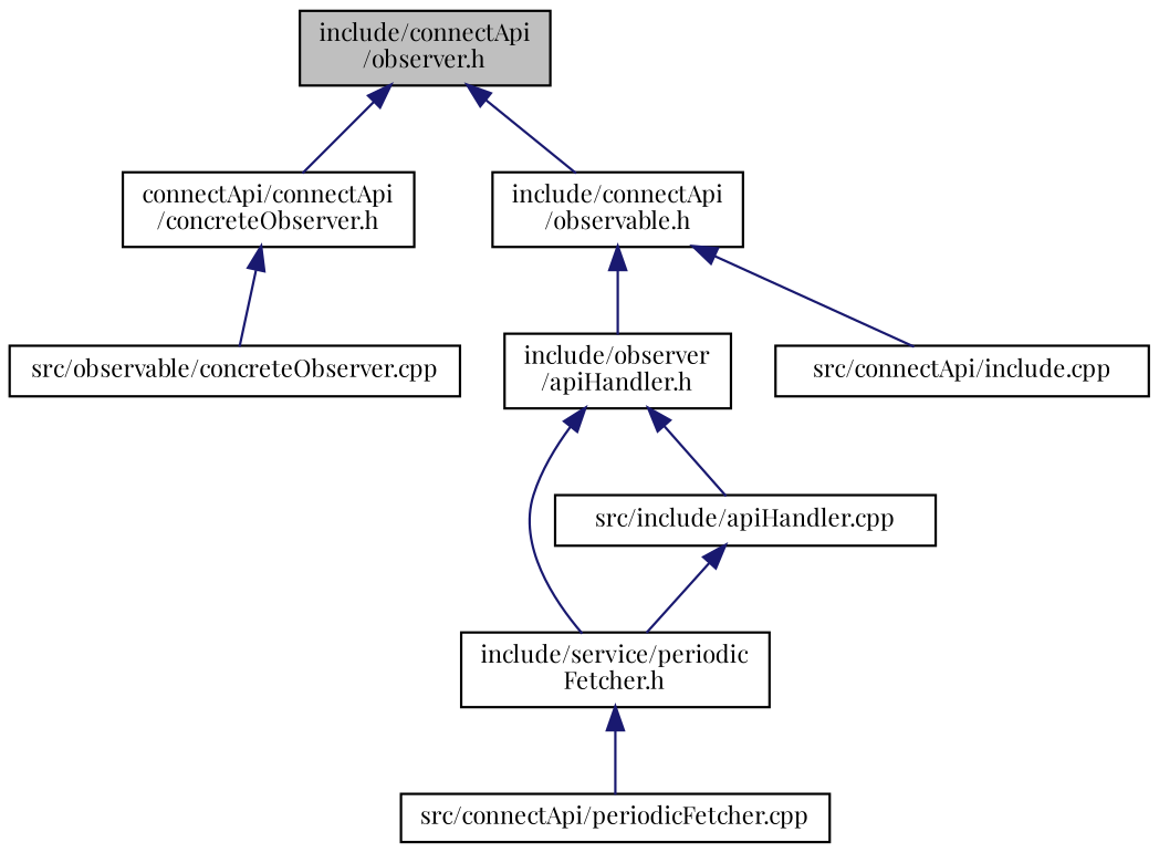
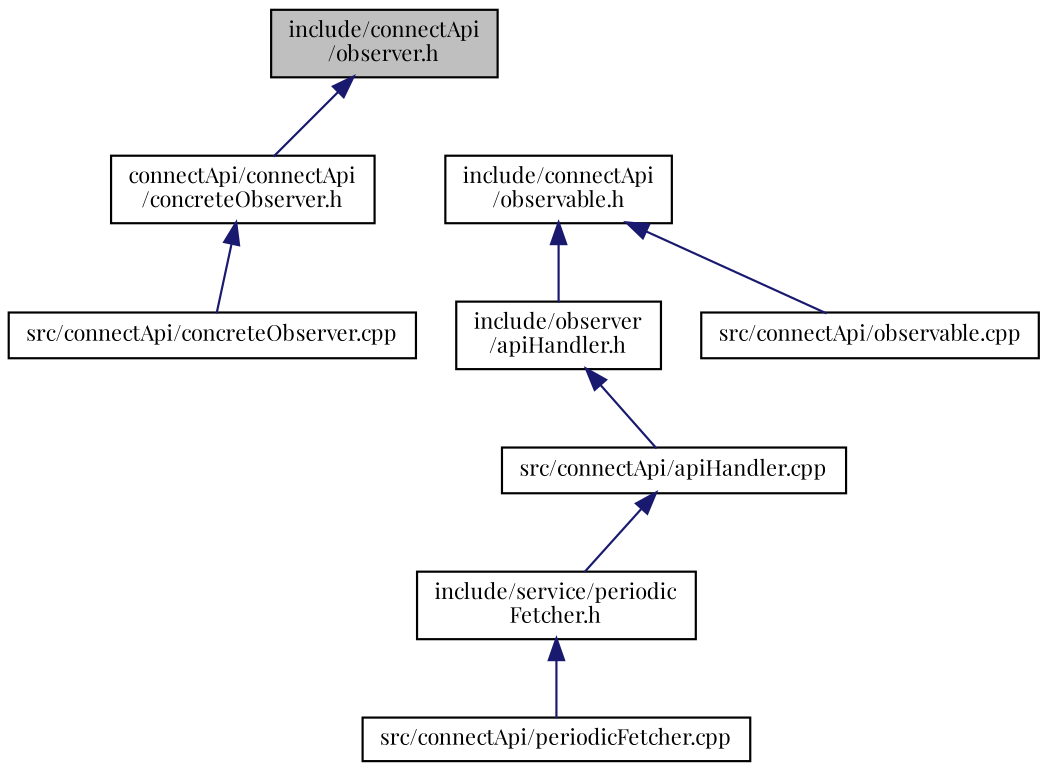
  digraph {
    fontname="Playfair Display"
    node [color=black fillcolor=white fontname="Playfair Display" fontsize=10 shape=record style=filled]
    edge [color=midnightblue dir=back fontname="Playfair Display" fontsize=10 labelfontname=Helvetica labelfontsize=10 style=solid]
    n1 [fillcolor=grey75 fontcolor=black height=0.2 label="include/connectApi\l/observer.h" width=0.4]
    n2 [height=0.2 label="connectApi/connectApi\l/concreteObserver.h" width=0.4]
    n3 [height=0.2 label="include/connectApi\l/observable.h" width=0.4]
-   n4 [height=0.2 label="src/observable/concreteObserver.cpp" width=0.4]
+   n4 [height=0.2 label="src/connectApi/concreteObserver.cpp" width=0.4]
    n5 [height=0.2 label="include/observer\l/apiHandler.h" width=0.4]
-   n6 [height=0.2 label="src/connectApi/include.cpp" width=0.4]
+   n6 [height=0.2 label="src/connectApi/observable.cpp" width=0.4]
    n7 [height=0.2 label="include/service/periodic\lFetcher.h" width=0.4]
-   n8 [height=0.2 label="src/include/apiHandler.cpp" width=0.4]
+   n8 [height=0.2 label="src/connectApi/apiHandler.cpp" width=0.4]
    n9 [height=0.2 label="src/connectApi/periodicFetcher.cpp" width=0.4]
    n1 -> n2
-   n1 -> n3
    n2 -> n4
    n3 -> n5
    n3 -> n6
-   n5 -> n7
    n5 -> n8
    n7 -> n9
    n8 -> n7
  }
